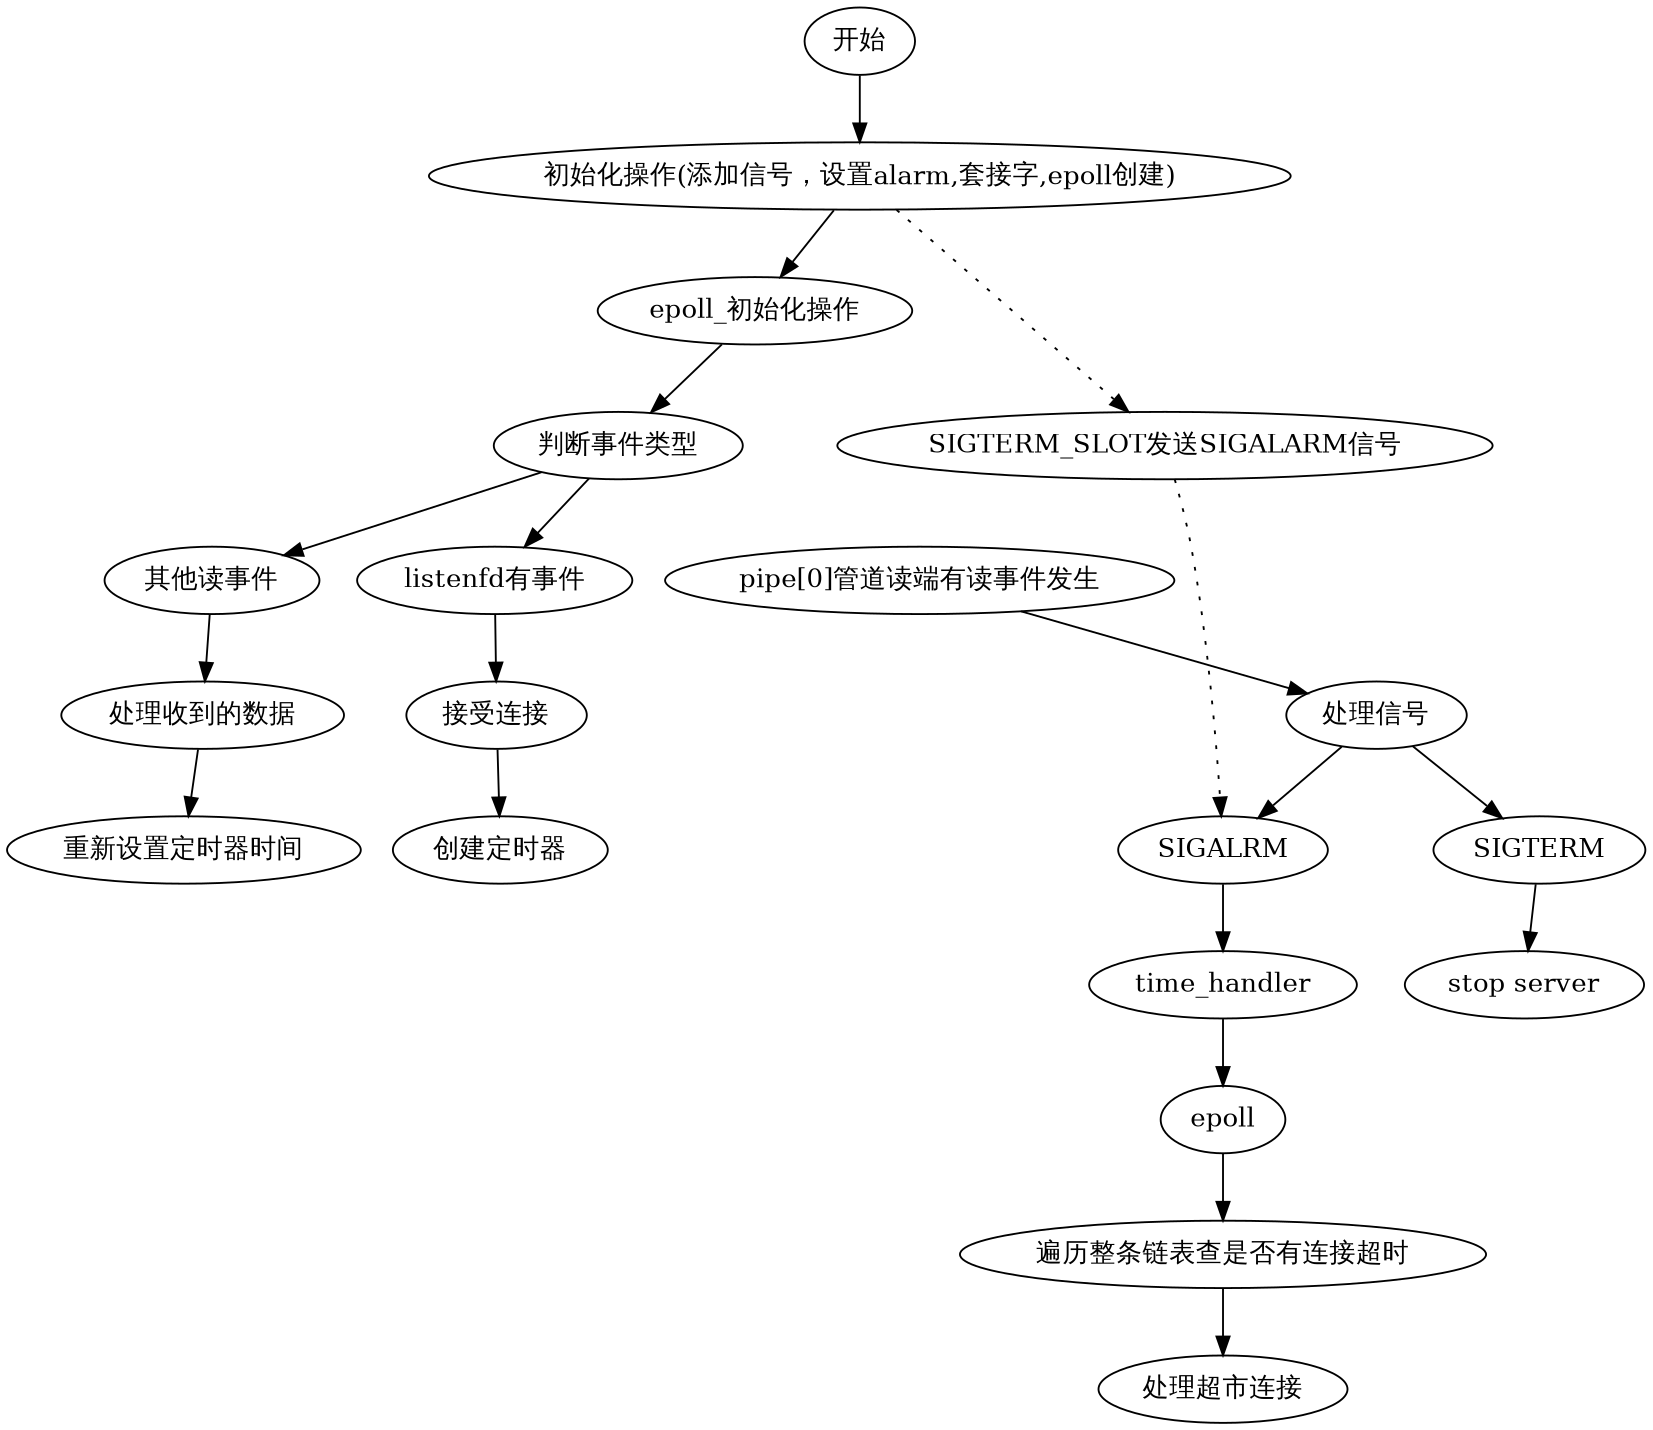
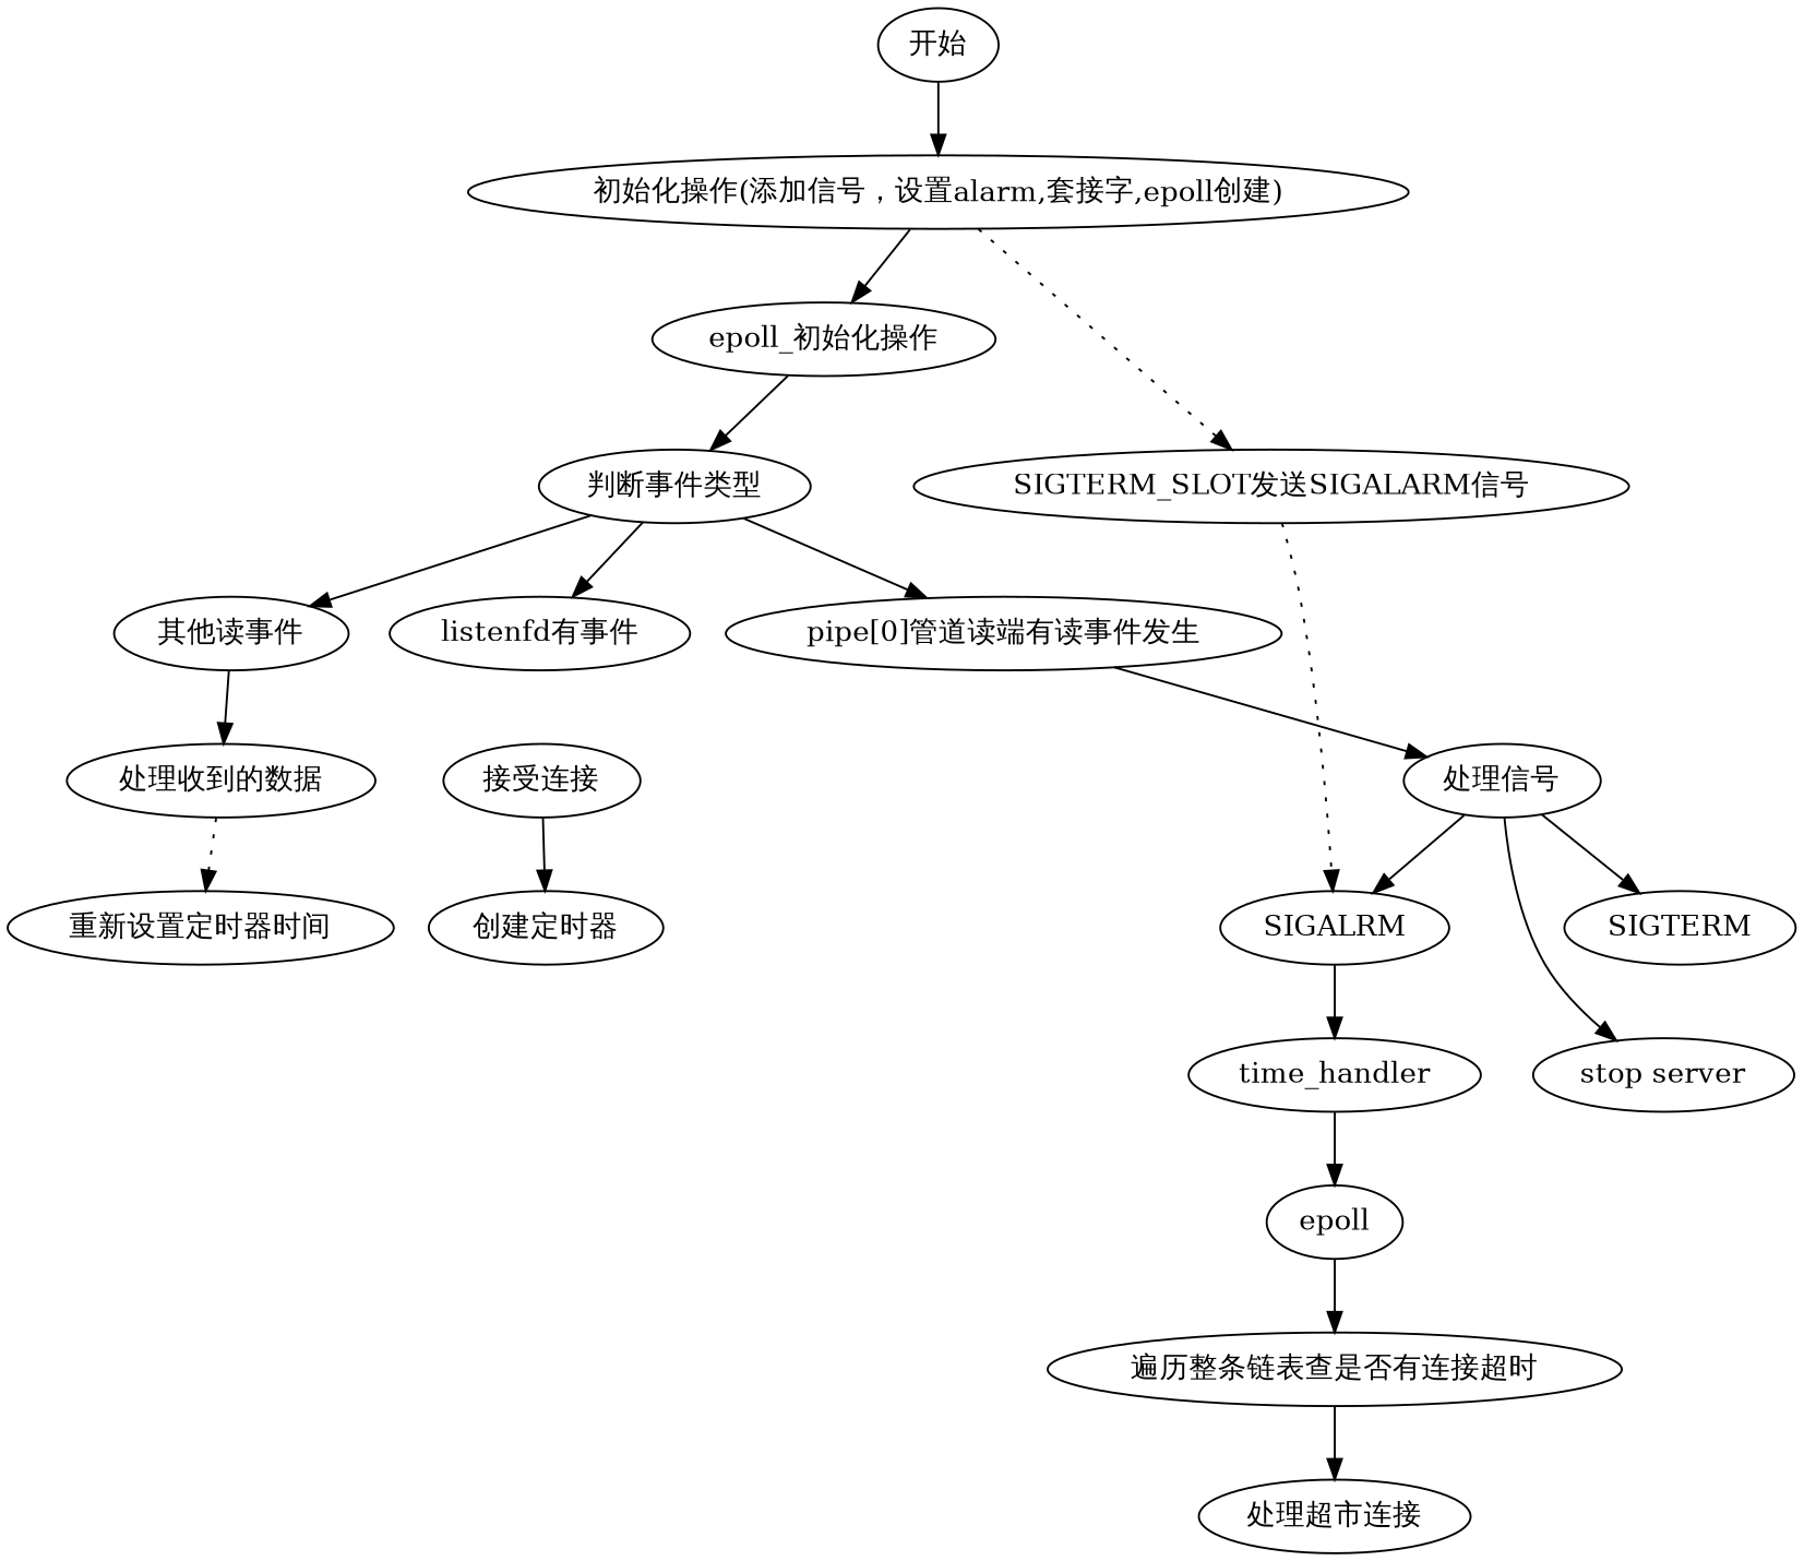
  digraph {
    rankdir=UD
    "开始"
    "初始化操作(添加信号，设置alarm,套接字,epoll创建)"
    n3 [label="epoll_初始化操作"]
    n4 [label="SIGTERM_SLOT发送SIGALARM信号"]
    "判断事件类型"
    SIGALRM
    "listenfd有事件"
    "pipe[0]管道读端有读事件发生"
    "其他读事件"
    "接受连接"
    "处理信号"
    "处理收到的数据"
    time_handler
    n14 [label=epoll]
    "创建定时器"
    SIGTERM
    "stop server"
    "遍历整条链表查是否有连接超时"
    "处理超市连接"
    "重新设置定时器时间"
    "开始" -> "初始化操作(添加信号，设置alarm,套接字,epoll创建)"
    "初始化操作(添加信号，设置alarm,套接字,epoll创建)" -> n3
    "初始化操作(添加信号，设置alarm,套接字,epoll创建)" -> n4 [style=dotted]
    n3 -> "判断事件类型"
    n4 -> SIGALRM [style=dotted]
    "判断事件类型" -> "listenfd有事件"
+   "判断事件类型" -> "pipe[0]管道读端有读事件发生"
    "判断事件类型" -> "其他读事件"
    SIGALRM -> time_handler
-   "listenfd有事件" -> "接受连接"
    "pipe[0]管道读端有读事件发生" -> "处理信号"
    "其他读事件" -> "处理收到的数据"
    "接受连接" -> "创建定时器"
    "处理信号" -> SIGALRM
    "处理信号" -> SIGTERM
-   "处理收到的数据" -> "重新设置定时器时间"
+   "处理收到的数据" -> "重新设置定时器时间" [style=dotted]
    time_handler -> n14
    n14 -> "遍历整条链表查是否有连接超时"
-   SIGTERM -> "stop server"
+   "处理信号" -> "stop server"
    "遍历整条链表查是否有连接超时" -> "处理超市连接"
  }
